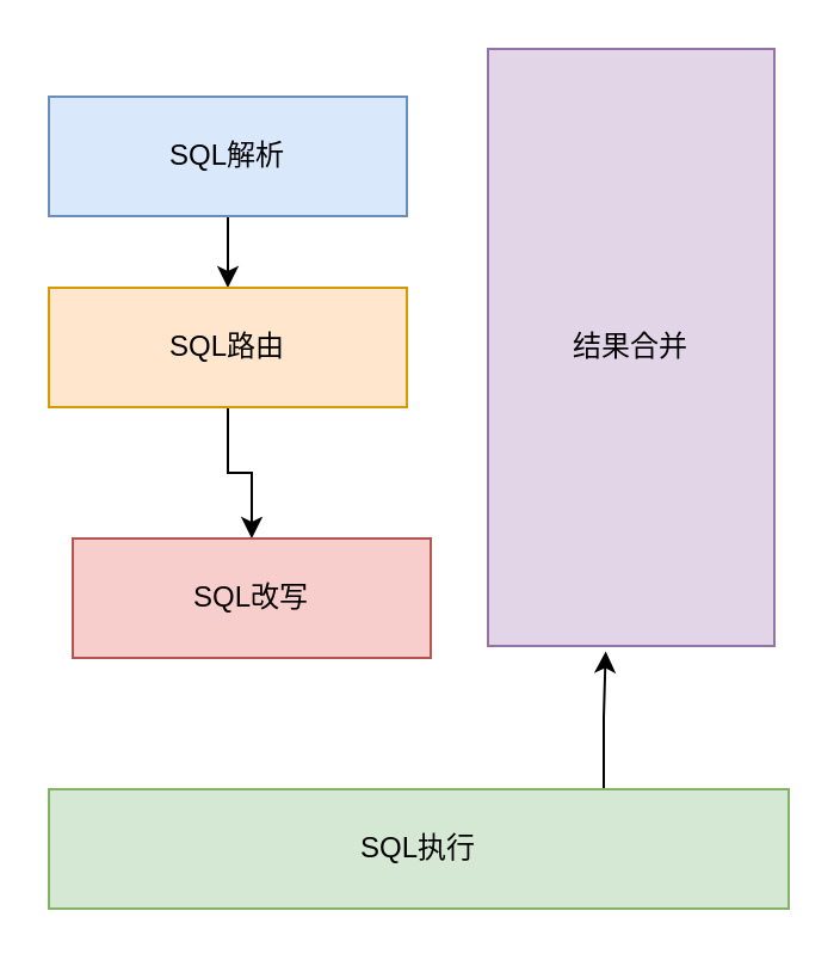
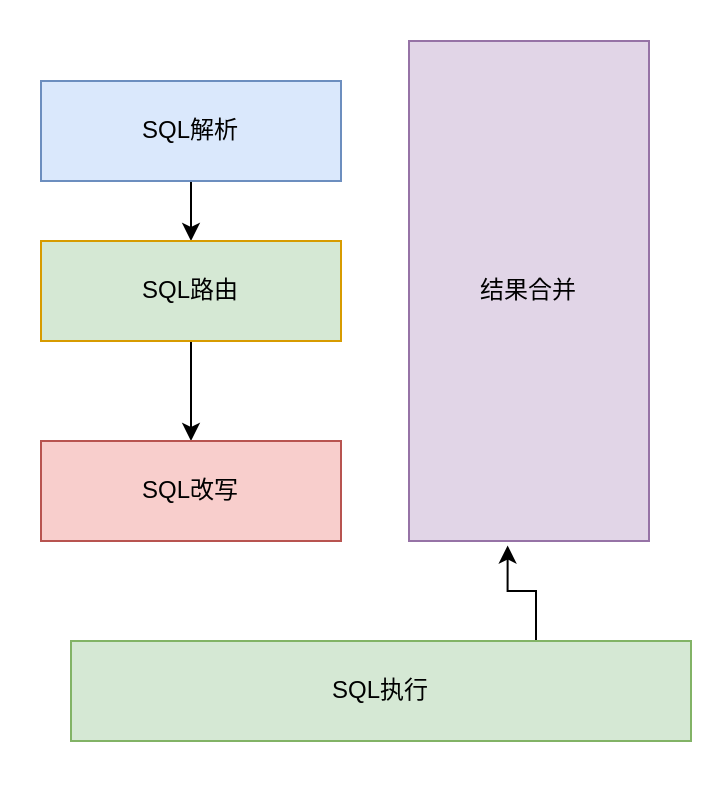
  <mxCell id="0" />
  <mxCell id="1" parent="0" />
  <mxCell id="2" style="edgeStyle=orthogonalEdgeStyle;rounded=0;orthogonalLoop=1;jettySize=auto;html=1;exitX=0.5;exitY=1;exitDx=0;exitDy=0;" edge="1" parent="1" source="3" target="5"><mxGeometry relative="1" as="geometry" /></mxCell>
  <mxCell id="3" value="SQL解析" style="rounded=0;whiteSpace=wrap;html=1;fillColor=#dae8fc;strokeColor=#6c8ebf;" vertex="1" parent="1"><mxGeometry x="20" y="40" width="150" height="50" as="geometry" /></mxCell>
  <mxCell id="4" style="edgeStyle=orthogonalEdgeStyle;rounded=0;orthogonalLoop=1;jettySize=auto;html=1;exitX=0.5;exitY=1;exitDx=0;exitDy=0;entryX=0.5;entryY=0;entryDx=0;entryDy=0;" edge="1" parent="1" source="5" target="6"><mxGeometry relative="1" as="geometry" /></mxCell>
- <mxCell id="5" value="SQL路由" style="rounded=0;whiteSpace=wrap;html=1;fillColor=#ffe6cc;strokeColor=#d79b00;" vertex="1" parent="1"><mxGeometry x="20" y="120" width="150" height="50" as="geometry" /></mxCell>
- <mxCell id="6" value="SQL改写" style="rounded=0;whiteSpace=wrap;html=1;fillColor=#f8cecc;strokeColor=#b85450;" vertex="1" parent="1"><mxGeometry x="30" y="225" width="150" height="50" as="geometry" /></mxCell>
+ <mxCell id="5" value="SQL路由" style="rounded=0;whiteSpace=wrap;html=1;fillColor=#d5e8d4;strokeColor=#d79b00;" vertex="1" parent="1"><mxGeometry x="20" y="120" width="150" height="50" as="geometry" /></mxCell>
+ <mxCell id="6" value="SQL改写" style="rounded=0;whiteSpace=wrap;html=1;fillColor=#f8cecc;strokeColor=#b85450;" vertex="1" parent="1"><mxGeometry x="20" y="220" width="150" height="50" as="geometry" /></mxCell>
  <mxCell id="7" style="edgeStyle=orthogonalEdgeStyle;rounded=0;orthogonalLoop=1;jettySize=auto;html=1;exitX=0.75;exitY=0;exitDx=0;exitDy=0;entryX=0.411;entryY=1.009;entryDx=0;entryDy=0;entryPerimeter=0;" edge="1" parent="1" source="8" target="9"><mxGeometry relative="1" as="geometry" /></mxCell>
- <mxCell id="8" value="SQL执行" style="rounded=0;whiteSpace=wrap;html=1;fillColor=#d5e8d4;strokeColor=#82b366;" vertex="1" parent="1"><mxGeometry x="20" y="330" width="310" height="50" as="geometry" /></mxCell>
+ <mxCell id="8" value="SQL执行" style="rounded=0;whiteSpace=wrap;html=1;fillColor=#d5e8d4;strokeColor=#82b366;" vertex="1" parent="1"><mxGeometry x="35" y="320" width="310" height="50" as="geometry" /></mxCell>
  <mxCell id="9" value="结果合并" style="rounded=0;whiteSpace=wrap;html=1;fillColor=#e1d5e7;strokeColor=#9673a6;" vertex="1" parent="1"><mxGeometry x="204" y="20" width="120" height="250" as="geometry" /></mxCell>
